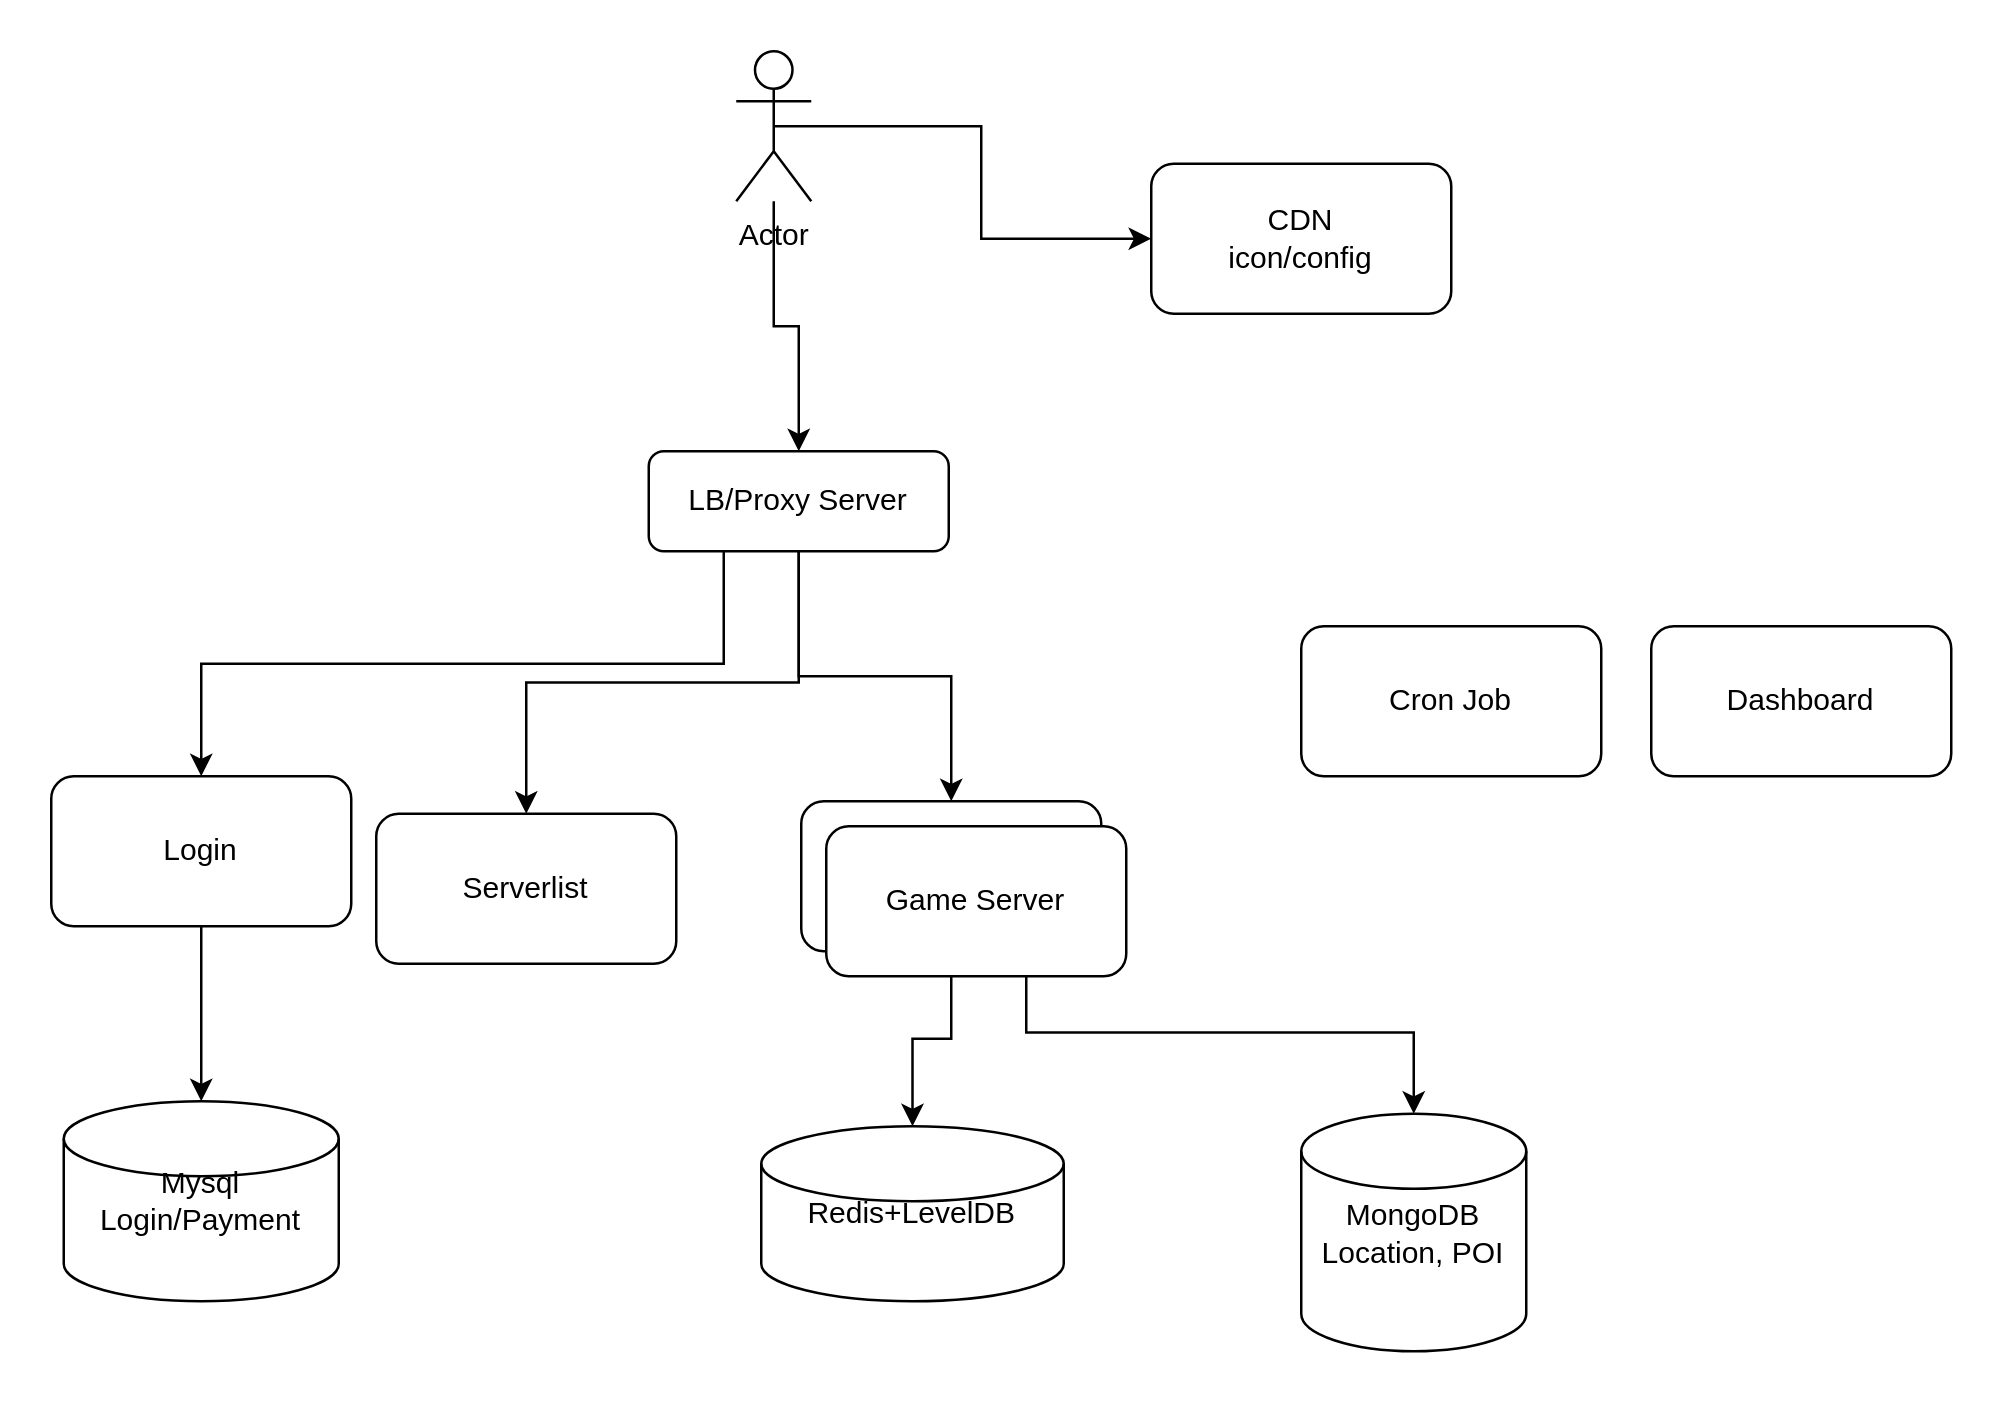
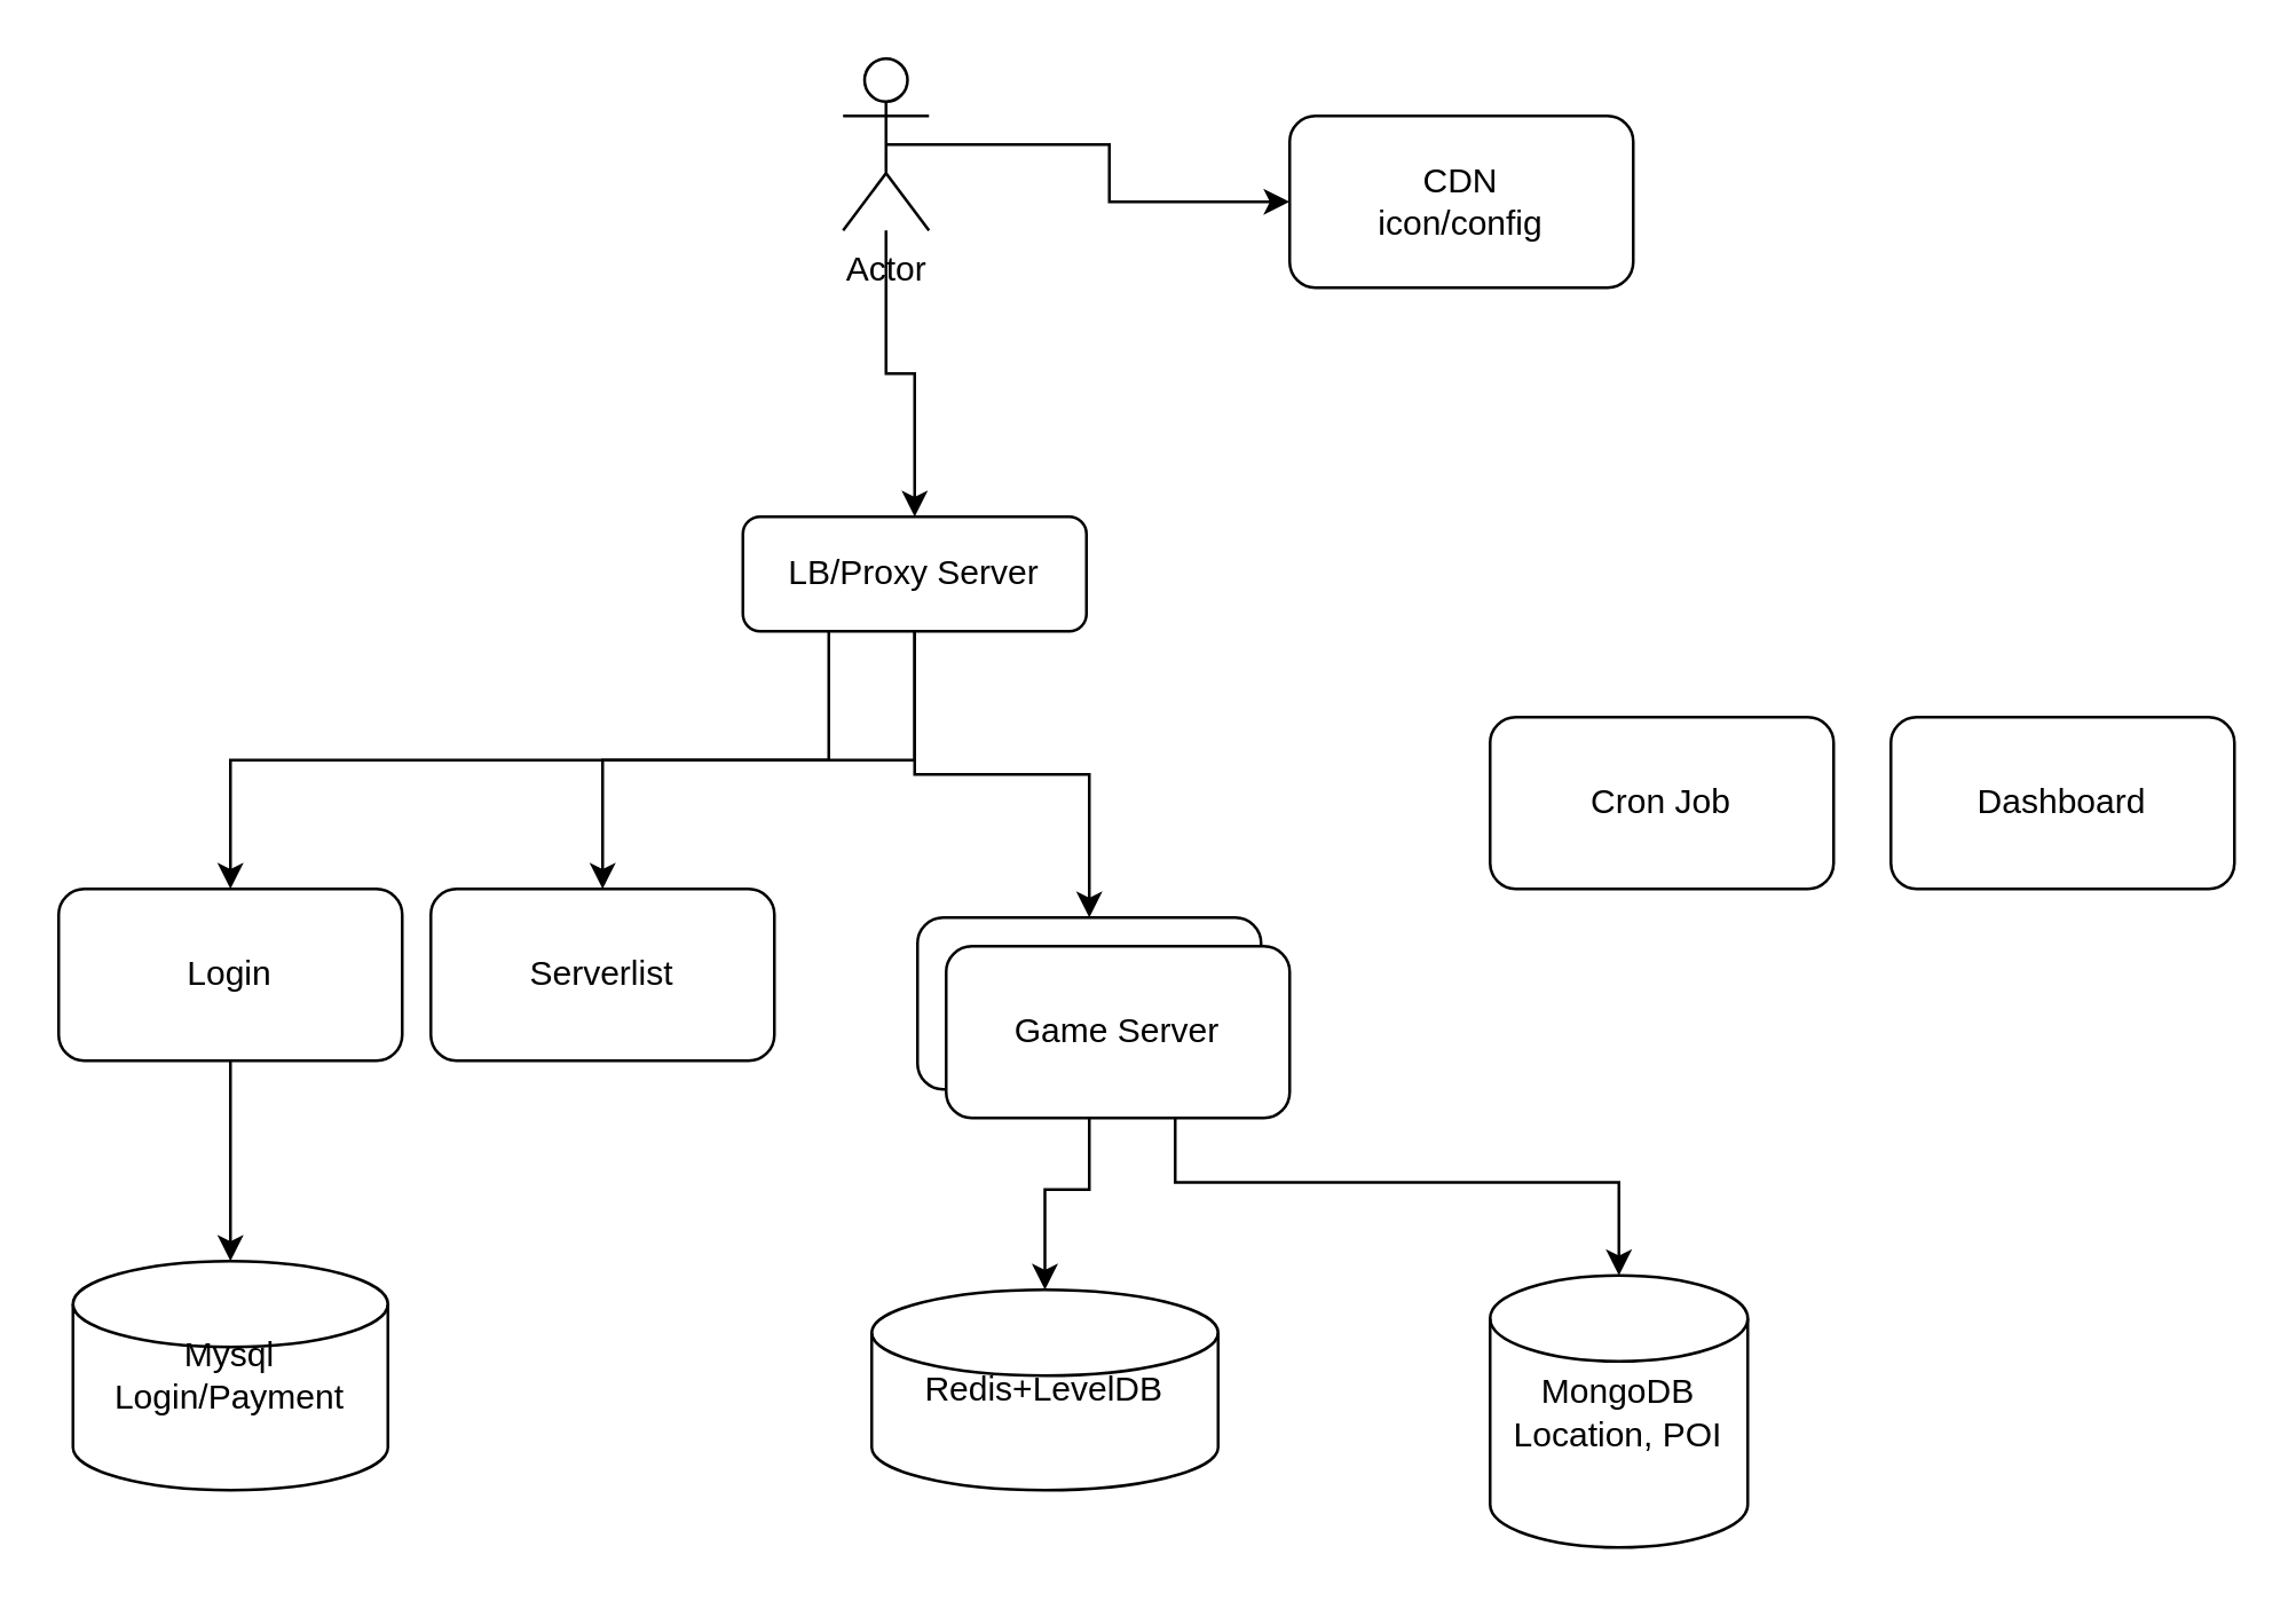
  <mxCell id="0" />
  <mxCell id="1" parent="0" />
  <mxCell id="2" style="edgeStyle=orthogonalEdgeStyle;rounded=0;orthogonalLoop=1;jettySize=auto;html=1;exitX=0.25;exitY=1;exitDx=0;exitDy=0;entryX=0.5;entryY=0;entryDx=0;entryDy=0;" parent="1" source="5" target="13" edge="1"><mxGeometry relative="1" as="geometry" /></mxCell>
  <mxCell id="3" style="edgeStyle=orthogonalEdgeStyle;rounded=0;orthogonalLoop=1;jettySize=auto;html=1;exitX=0.5;exitY=1;exitDx=0;exitDy=0;entryX=0.5;entryY=0;entryDx=0;entryDy=0;" parent="1" source="5" target="15" edge="1"><mxGeometry relative="1" as="geometry" /></mxCell>
  <mxCell id="4" style="edgeStyle=orthogonalEdgeStyle;rounded=0;orthogonalLoop=1;jettySize=auto;html=1;exitX=0.5;exitY=1;exitDx=0;exitDy=0;entryX=0.5;entryY=0;entryDx=0;entryDy=0;" parent="1" source="5" target="11" edge="1"><mxGeometry relative="1" as="geometry" /></mxCell>
  <mxCell id="5" value="LB/Proxy Server" style="rounded=1;whiteSpace=wrap;html=1;" parent="1" vertex="1"><mxGeometry x="259" y="180" width="120" height="40" as="geometry" /></mxCell>
  <mxCell id="6" style="edgeStyle=orthogonalEdgeStyle;rounded=0;orthogonalLoop=1;jettySize=auto;html=1;entryX=0.5;entryY=0;entryDx=0;entryDy=0;" parent="1" source="8" target="5" edge="1"><mxGeometry relative="1" as="geometry" /></mxCell>
  <mxCell id="7" style="edgeStyle=orthogonalEdgeStyle;rounded=0;orthogonalLoop=1;jettySize=auto;html=1;exitX=0.5;exitY=0.5;exitDx=0;exitDy=0;exitPerimeter=0;" parent="1" source="8" target="18" edge="1"><mxGeometry relative="1" as="geometry" /></mxCell>
  <mxCell id="8" value="Actor" style="shape=umlActor;verticalLabelPosition=bottom;verticalAlign=top;html=1;outlineConnect=0;" parent="1" vertex="1"><mxGeometry x="294" y="20" width="30" height="60" as="geometry" /></mxCell>
  <mxCell id="9" style="edgeStyle=orthogonalEdgeStyle;rounded=0;orthogonalLoop=1;jettySize=auto;html=1;exitX=0.5;exitY=1;exitDx=0;exitDy=0;" parent="1" source="11" target="16" edge="1"><mxGeometry relative="1" as="geometry" /></mxCell>
  <mxCell id="10" style="edgeStyle=orthogonalEdgeStyle;rounded=0;orthogonalLoop=1;jettySize=auto;html=1;exitX=0.75;exitY=1;exitDx=0;exitDy=0;" parent="1" source="11" target="17" edge="1"><mxGeometry relative="1" as="geometry" /></mxCell>
  <mxCell id="11" value="Game Server" style="rounded=1;whiteSpace=wrap;html=1;" parent="1" vertex="1"><mxGeometry x="320" y="320" width="120" height="60" as="geometry" /></mxCell>
  <mxCell id="12" style="edgeStyle=orthogonalEdgeStyle;rounded=0;orthogonalLoop=1;jettySize=auto;html=1;exitX=0.5;exitY=1;exitDx=0;exitDy=0;" parent="1" source="13" target="14" edge="1"><mxGeometry relative="1" as="geometry" /></mxCell>
  <mxCell id="13" value="Login" style="rounded=1;whiteSpace=wrap;html=1;" parent="1" vertex="1"><mxGeometry x="20" y="310" width="120" height="60" as="geometry" /></mxCell>
  <mxCell id="14" value="Mysql&lt;br&gt;Login/Payment" style="shape=cylinder2;whiteSpace=wrap;html=1;boundedLbl=1;backgroundOutline=1;size=15;" parent="1" vertex="1"><mxGeometry x="25" y="440" width="110" height="80" as="geometry" /></mxCell>
- <mxCell id="15" value="Serverlist" style="rounded=1;whiteSpace=wrap;html=1;" parent="1" vertex="1"><mxGeometry x="150" y="325" width="120" height="60" as="geometry" /></mxCell>
+ <mxCell id="15" value="Serverlist" style="rounded=1;whiteSpace=wrap;html=1;" parent="1" vertex="1"><mxGeometry x="150" y="310" width="120" height="60" as="geometry" /></mxCell>
  <mxCell id="16" value="Redis+LevelDB" style="shape=cylinder2;whiteSpace=wrap;html=1;boundedLbl=1;backgroundOutline=1;size=15;" parent="1" vertex="1"><mxGeometry x="304" y="450" width="121" height="70" as="geometry" /></mxCell>
  <mxCell id="17" value="MongoDB&lt;br&gt;Location, POI" style="shape=cylinder2;whiteSpace=wrap;html=1;boundedLbl=1;backgroundOutline=1;size=15;" parent="1" vertex="1"><mxGeometry x="520" y="445" width="90" height="95" as="geometry" /></mxCell>
- <mxCell id="18" value="CDN&lt;br&gt;icon/config" style="rounded=1;whiteSpace=wrap;html=1;" parent="1" vertex="1"><mxGeometry x="460" y="65" width="120" height="60" as="geometry" /></mxCell>
+ <mxCell id="18" value="CDN&lt;br&gt;icon/config" style="rounded=1;whiteSpace=wrap;html=1;" parent="1" vertex="1"><mxGeometry x="450" y="40" width="120" height="60" as="geometry" /></mxCell>
  <mxCell id="19" value="Cron Job" style="rounded=1;whiteSpace=wrap;html=1;" parent="1" vertex="1"><mxGeometry x="520" y="250" width="120" height="60" as="geometry" /></mxCell>
  <mxCell id="20" value="Dashboard" style="rounded=1;whiteSpace=wrap;html=1;" parent="1" vertex="1"><mxGeometry x="660" y="250" width="120" height="60" as="geometry" /></mxCell>
  <mxCell id="21" value="Game Server" style="rounded=1;whiteSpace=wrap;html=1;" parent="1" vertex="1"><mxGeometry x="330" y="330" width="120" height="60" as="geometry" /></mxCell>
